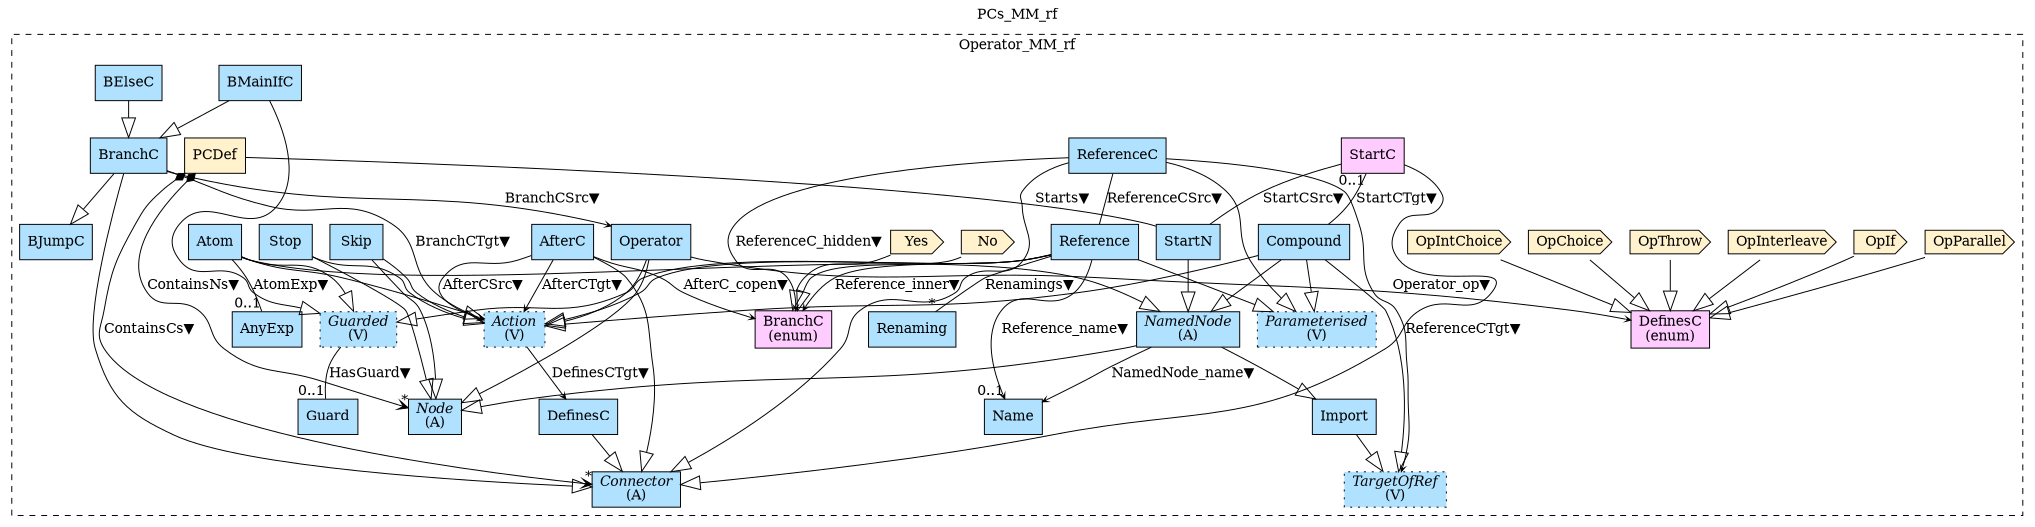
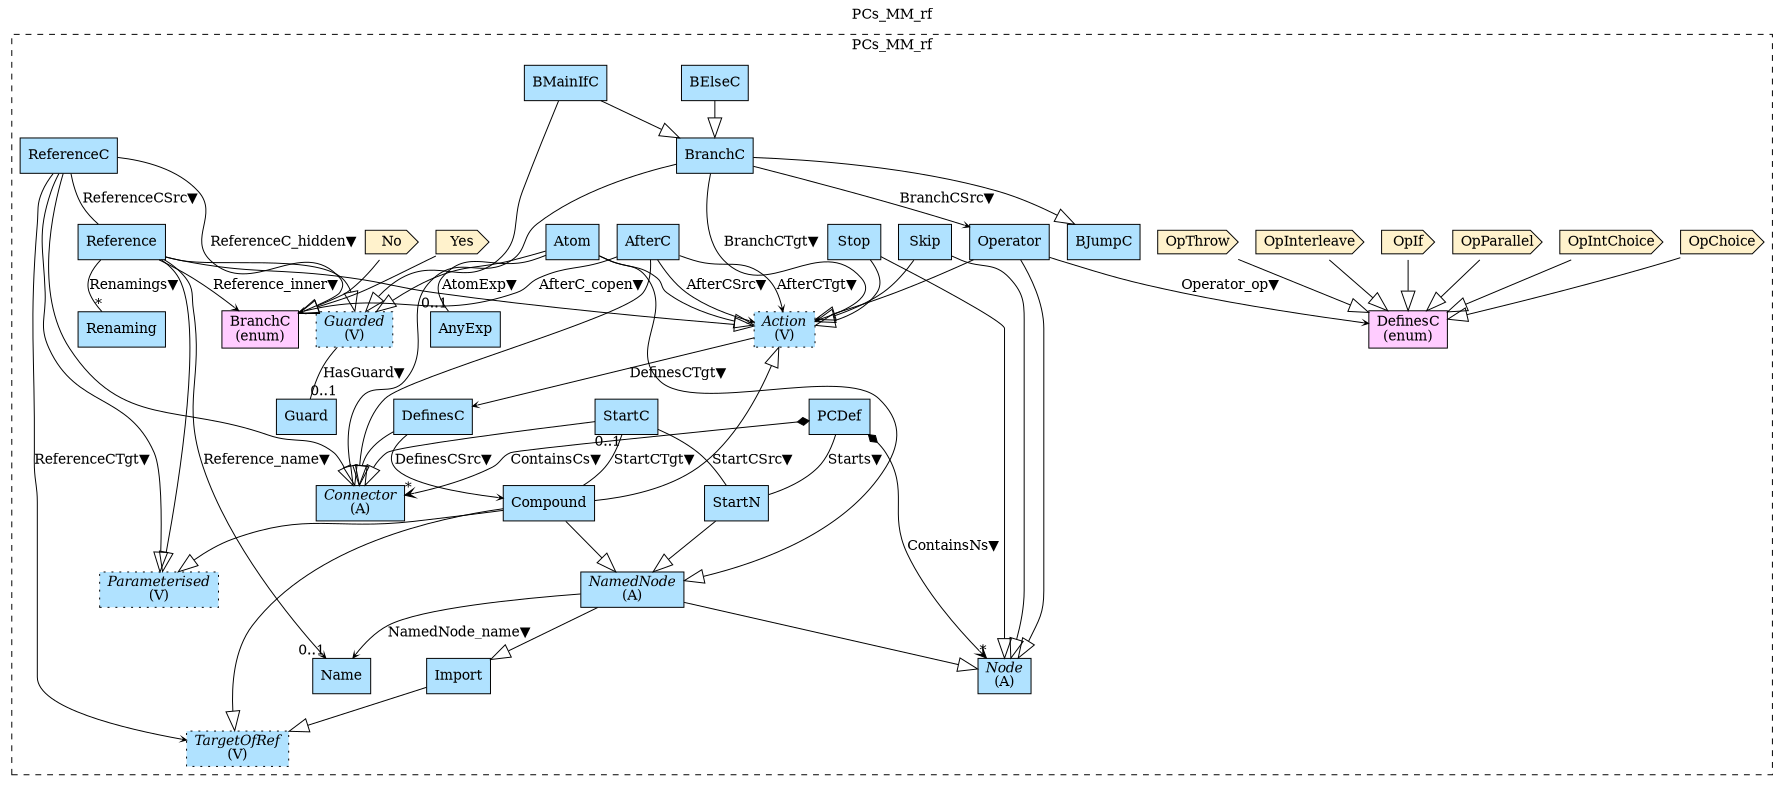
  digraph {
    label=PCs_MM_rf
    labelfontsize=12
    labelloc=tl
    node [fillcolor=lightskyblue1 shape=record style=filled]
    edge [arrowhead=onormal arrowsize=2.0]
    n1 [label=<{<I>NamedNode</I><br/>(A)}>]
    n2 [label=Name]
    n3 [label=<{<I>Node</I><br/>(A)}>]
    n4 [label=<{<I>Connector</I><br/>(A)}>]
-   n5 [fillcolor="#FFF2CC" label=PCDef]
+   n5 [label=PCDef]
    n6 [label=StartN]
    n7 [label=Import]
    n8 [label=<{<I>TargetOfRef</I><br/>(V)}> style="filled,dotted"]
    n9 [label=Atom]
    n10 [label=<{<I>Action</I><br/>(V)}> style="filled,dotted"]
    n11 [label=<{<I>Guarded</I><br/>(V)}> style="filled,dotted"]
    n12 [label=AnyExp]
    n13 [label=Compound]
    n14 [label=<{<I>Parameterised</I><br/>(V)}> style="filled,dotted"]
    n15 [label=Guard]
    n16 [fillcolor="#FFCCFF" label="BranchC\l(enum)"]
    n17 [fillcolor="#FFF2CC" label=Yes shape=cds]
    n18 [fillcolor="#FFF2CC" label=No shape=cds]
    n19 [label=Stop]
    n20 [label=Skip]
    n21 [label=Operator]
    n22 [fillcolor="#FFCCFF" label="DefinesC\l(enum)"]
    n23 [fillcolor="#FFF2CC" label=OpChoice shape=cds]
    n24 [fillcolor="#FFF2CC" label=OpIntChoice shape=cds]
    n25 [fillcolor="#FFF2CC" label=OpParallel shape=cds]
    n26 [fillcolor="#FFF2CC" label=OpIf shape=cds]
    n27 [fillcolor="#FFF2CC" label=OpInterleave shape=cds]
    n28 [fillcolor="#FFF2CC" label=OpThrow shape=cds]
    n29 [label=Reference]
    n30 [label=Renaming]
-   n31 [fillcolor="#FFCCFF" label=StartC]
+   n31 [label=StartC]
    n32 [label=DefinesC]
    n33 [label=AfterC]
    n34 [label=ReferenceC]
    n35 [label=BMainIfC]
    n36 [label=BranchC]
    n37 [label=BElseC]
    n38 [label=BJumpC]
    subgraph cluster_1 {
-     label=Operator_MM_rf
      style=dashed
      n1
      n2
      n3
      n4
      n5
      n6
      n7
      n8
      n9
      n10
      n11
      n12
      n13
      n14
      n15
      n16
      n17
      n18
      n19
      n20
      n21
      n22
      n23
      n24
      n25
      n26
      n27
      n28
      n29
      n30
      n31
      n32
      n33
      n34
      n35
      n36
      n37
      n38
    }
    n1 -> n2 [arrowhead=vee arrowsize=.5 label="NamedNode_name▼"]
    n1 -> n3
    n1 -> n7
    n5 -> n3 [arrowhead=vee arrowtail=diamond dir=both headlabel="*" label="ContainsNs▼" arrowsize=""]
    n5 -> n4 [arrowhead=vee arrowtail=diamond dir=both headlabel="*" label="ContainsCs▼" arrowsize=""]
    n5 -> n6 [dir=none label="Starts▼" arrowhead="" arrowsize=""]
    n6 -> n1
    n7 -> n8
    n9 -> n1
    n9 -> n10
    n9 -> n11
    n9 -> n12 [dir=none headlabel="0..1" label="AtomExp▼" arrowhead="" arrowsize=""]
    n10 -> n32 [arrowhead=vee arrowsize=.5 label="DefinesCTgt▼"]
    n11 -> n15 [dir=none headlabel="0..1" label="HasGuard▼" arrowhead="" arrowsize=""]
    n13 -> n1
    n13 -> n8
    n13 -> n10
    n13 -> n14
    n17 -> n16
    n18 -> n16
    n19 -> n3
    n19 -> n10
    n20 -> n3
    n20 -> n10
    n21 -> n3
    n21 -> n10
    n21 -> n22 [arrowhead=vee arrowsize=.5 label="Operator_op▼"]
    n23 -> n22
    n24 -> n22
    n25 -> n22
    n26 -> n22
    n27 -> n22
    n28 -> n22
    n29 -> n2 [arrowhead=vee arrowsize=.5 headlabel="0..1" label="Reference_name▼"]
    n29 -> n10
    n29 -> n11
    n29 -> n14
    n29 -> n16 [arrowhead=vee arrowsize=.5 label="Reference_inner▼"]
    n29 -> n30 [dir=none headlabel="*" label="Renamings▼" arrowhead="" arrowsize=""]
    n31 -> n4
    n31 -> n6 [dir=none label="StartCSrc▼" arrowhead="" arrowsize=""]
    n31 -> n13 [dir=none label="StartCTgt▼" taillabel="0..1" arrowhead="" arrowsize=""]
    n32 -> n4
+   n32 -> n13 [arrowhead=vee arrowsize=.5 label="DefinesCSrc▼"]
    n33 -> n4
    n33 -> n10 [arrowhead=vee arrowsize=.5 label="AfterCSrc▼"]
    n33 -> n10 [arrowhead=vee arrowsize=.5 label="AfterCTgt▼"]
    n33 -> n16 [arrowhead=vee arrowsize=.5 label="AfterC_copen▼"]
    n34 -> n4
    n34 -> n8 [arrowhead=vee arrowsize=.5 label="ReferenceCTgt▼"]
    n34 -> n14
    n34 -> n16 [arrowhead=vee arrowsize=.5 label="ReferenceC_hidden▼"]
    n34 -> n29 [dir=none label="ReferenceCSrc▼" arrowhead="" arrowsize=""]
    n35 -> n11
    n35 -> n36
    n36 -> n4
    n36 -> n10 [arrowhead=vee arrowsize=.5 label="BranchCTgt▼"]
    n36 -> n21 [arrowhead=vee arrowsize=.5 label="BranchCSrc▼"]
    n36 -> n38
    n37 -> n36
  }
